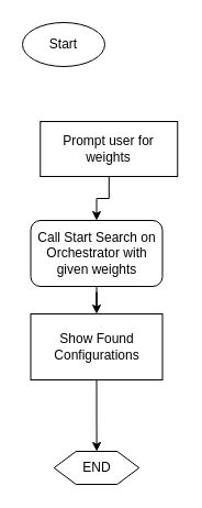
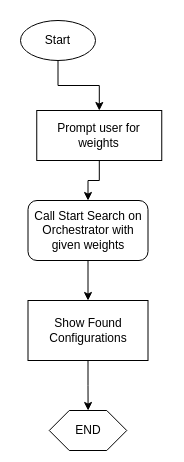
  <mxCell id="0" />
  <mxCell id="1" parent="0" />
+ <mxCell id="2" value="" style="edgeStyle=orthogonalEdgeStyle;rounded=0;orthogonalLoop=1;jettySize=auto;html=1;" edge="1" parent="1" source="3" target="8"><mxGeometry relative="1" as="geometry" /></mxCell>
  <mxCell id="3" value="Start" style="ellipse;whiteSpace=wrap;html=1;" vertex="1" parent="1"><mxGeometry x="20" y="20" width="75" height="40" as="geometry" /></mxCell>
  <mxCell id="4" value="" style="edgeStyle=orthogonalEdgeStyle;rounded=0;orthogonalLoop=1;jettySize=auto;html=1;" edge="1" parent="1" source="5" target="6"><mxGeometry relative="1" as="geometry" /></mxCell>
- <mxCell id="5" value="Show Found Configurations" style="rounded=0;whiteSpace=wrap;html=1;" vertex="1" parent="1"><mxGeometry x="27.5" y="285" width="120" height="60" as="geometry" /></mxCell>
- <mxCell id="6" value="END" style="shape=hexagon;perimeter=hexagonPerimeter2;whiteSpace=wrap;html=1;fixedSize=1;" vertex="1" parent="1"><mxGeometry x="48.75" y="410" width="77.5" height="30" as="geometry" /></mxCell>
+ <mxCell id="5" value="Show Found Configurations" style="rounded=0;whiteSpace=wrap;html=1;" vertex="1" parent="1"><mxGeometry x="27.5" y="300" width="120" height="60" as="geometry" /></mxCell>
+ <mxCell id="6" value="END" style="shape=hexagon;perimeter=hexagonPerimeter2;whiteSpace=wrap;html=1;fixedSize=1;" vertex="1" parent="1"><mxGeometry x="48.75" y="410" width="77.5" height="40" as="geometry" /></mxCell>
  <mxCell id="7" value="" style="edgeStyle=orthogonalEdgeStyle;rounded=0;orthogonalLoop=1;jettySize=auto;html=1;" edge="1" parent="1" source="8" target="10"><mxGeometry relative="1" as="geometry" /></mxCell>
  <mxCell id="8" value="Prompt user for weights" style="rounded=0;whiteSpace=wrap;html=1;" vertex="1" parent="1"><mxGeometry x="36.25" y="110" width="125" height="50" as="geometry" /></mxCell>
  <mxCell id="9" value="" style="edgeStyle=orthogonalEdgeStyle;rounded=0;orthogonalLoop=1;jettySize=auto;html=1;" edge="1" parent="1" source="10" target="5"><mxGeometry relative="1" as="geometry" /></mxCell>
  <mxCell id="10" value="Call Start Search on Orchestrator with given weights" style="rounded=1;whiteSpace=wrap;html=1;" vertex="1" parent="1"><mxGeometry x="27.5" y="200" width="120" height="60" as="geometry" /></mxCell>
